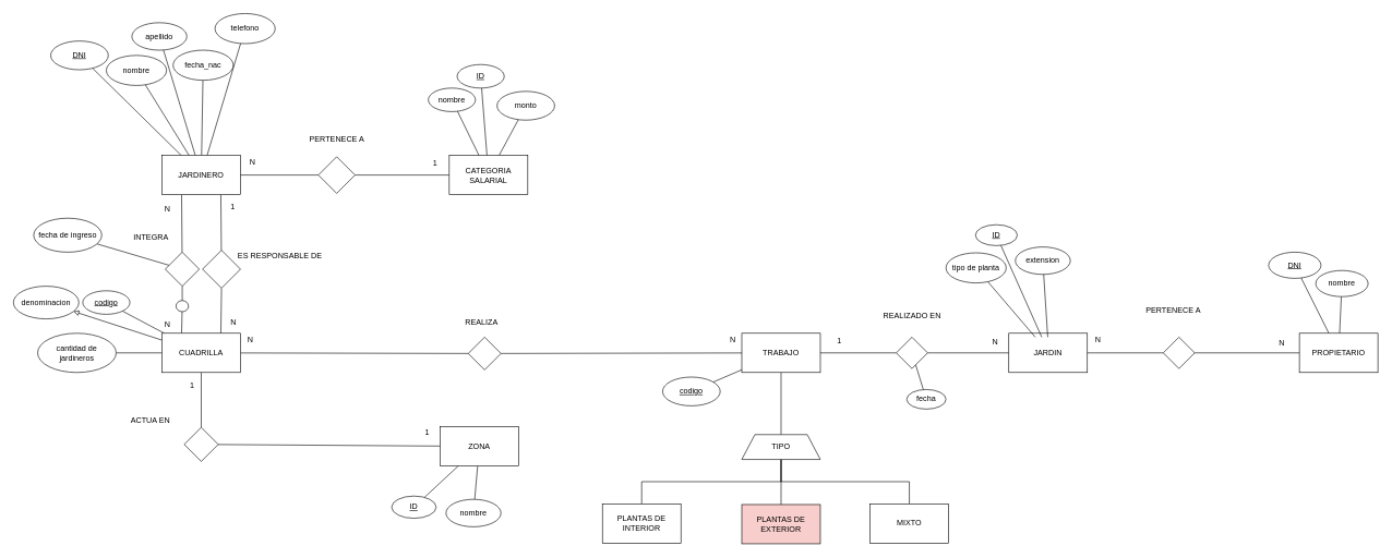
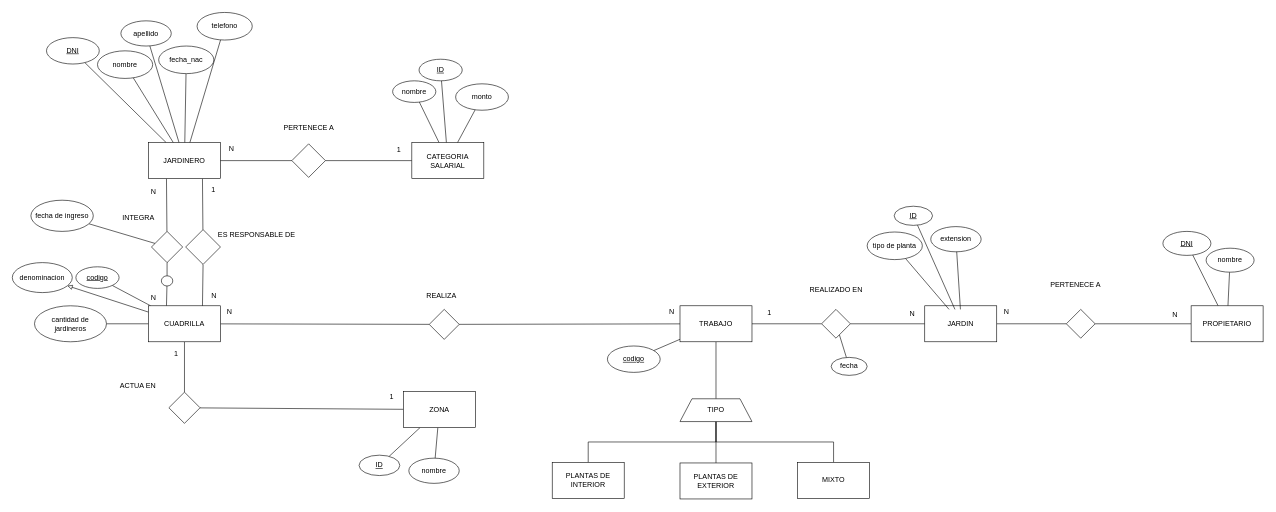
  <mxCell id="0" />
  <mxCell id="1" parent="0" />
  <mxCell id="2" value="" style="rounded=0;orthogonalLoop=1;jettySize=auto;html=1;endArrow=none;endFill=0;" edge="1" parent="1" source="10" target="11"><mxGeometry relative="1" as="geometry" /></mxCell>
  <mxCell id="3" value="" style="edgeStyle=none;rounded=0;orthogonalLoop=1;jettySize=auto;html=1;endArrow=none;endFill=0;" edge="1" parent="1" source="10" target="12"><mxGeometry relative="1" as="geometry" /></mxCell>
  <mxCell id="4" value="" style="edgeStyle=none;rounded=0;orthogonalLoop=1;jettySize=auto;html=1;endArrow=none;endFill=0;" edge="1" parent="1" source="10" target="13"><mxGeometry relative="1" as="geometry" /></mxCell>
  <mxCell id="5" value="" style="edgeStyle=none;rounded=0;orthogonalLoop=1;jettySize=auto;html=1;endArrow=none;endFill=0;" edge="1" parent="1" source="10" target="14"><mxGeometry relative="1" as="geometry" /></mxCell>
  <mxCell id="6" value="" style="edgeStyle=none;rounded=0;orthogonalLoop=1;jettySize=auto;html=1;endArrow=none;endFill=0;" edge="1" parent="1" source="10" target="15"><mxGeometry relative="1" as="geometry" /></mxCell>
  <mxCell id="7" value="" style="edgeStyle=none;rounded=0;orthogonalLoop=1;jettySize=auto;html=1;endArrow=none;endFill=0;startArrow=none;" edge="1" parent="1" source="20" target="19"><mxGeometry relative="1" as="geometry" /></mxCell>
  <mxCell id="8" value="" style="edgeStyle=none;rounded=0;orthogonalLoop=1;jettySize=auto;html=1;endArrow=none;endFill=0;exitX=0.25;exitY=1;exitDx=0;exitDy=0;" edge="1" parent="1" source="10" target="27"><mxGeometry relative="1" as="geometry" /></mxCell>
  <mxCell id="9" style="edgeStyle=none;rounded=0;orthogonalLoop=1;jettySize=auto;html=1;endArrow=none;endFill=0;exitX=0.75;exitY=1;exitDx=0;exitDy=0;" edge="1" parent="1" source="10" target="60"><mxGeometry relative="1" as="geometry"><mxPoint x="337" y="380" as="targetPoint" /><mxPoint x="338" y="317" as="sourcePoint" /></mxGeometry></mxCell>
  <mxCell id="10" value="JARDINERO" style="rounded=0;whiteSpace=wrap;html=1;" vertex="1" parent="1"><mxGeometry x="247" y="237" width="120" height="60" as="geometry" /></mxCell>
  <mxCell id="11" value="DNI" style="ellipse;whiteSpace=wrap;html=1;rounded=0;fontStyle=4" vertex="1" parent="1"><mxGeometry x="77" y="62" width="88" height="44" as="geometry" /></mxCell>
  <mxCell id="12" value="nombre" style="ellipse;whiteSpace=wrap;html=1;rounded=0;" vertex="1" parent="1"><mxGeometry x="162" y="84" width="92" height="46" as="geometry" /></mxCell>
  <mxCell id="13" value="apellido" style="ellipse;whiteSpace=wrap;html=1;rounded=0;" vertex="1" parent="1"><mxGeometry x="201" y="34" width="84" height="42" as="geometry" /></mxCell>
  <mxCell id="14" value="fecha_nac" style="ellipse;whiteSpace=wrap;html=1;rounded=0;" vertex="1" parent="1"><mxGeometry x="264" y="76" width="92" height="46" as="geometry" /></mxCell>
  <mxCell id="15" value="telefono" style="ellipse;whiteSpace=wrap;html=1;rounded=0;" vertex="1" parent="1"><mxGeometry x="328" y="20" width="92" height="46" as="geometry" /></mxCell>
  <mxCell id="16" value="" style="edgeStyle=none;rounded=0;orthogonalLoop=1;jettySize=auto;html=1;endArrow=none;endFill=0;" edge="1" parent="1" source="19" target="23"><mxGeometry relative="1" as="geometry" /></mxCell>
  <mxCell id="17" value="" style="edgeStyle=none;rounded=0;orthogonalLoop=1;jettySize=auto;html=1;endArrow=none;endFill=0;" edge="1" parent="1" source="19" target="24"><mxGeometry relative="1" as="geometry" /></mxCell>
  <mxCell id="18" value="" style="edgeStyle=none;rounded=0;orthogonalLoop=1;jettySize=auto;html=1;endArrow=none;endFill=0;" edge="1" parent="1" source="19" target="77"><mxGeometry relative="1" as="geometry" /></mxCell>
  <mxCell id="19" value="CATEGORIA&lt;br&gt;SALARIAL" style="whiteSpace=wrap;html=1;rounded=0;" vertex="1" parent="1"><mxGeometry x="686" y="237" width="120" height="60" as="geometry" /></mxCell>
  <mxCell id="20" value="" style="rhombus;whiteSpace=wrap;html=1;" vertex="1" parent="1"><mxGeometry x="486" y="239" width="56" height="56" as="geometry" /></mxCell>
  <mxCell id="21" value="" style="edgeStyle=none;rounded=0;orthogonalLoop=1;jettySize=auto;html=1;endArrow=none;endFill=0;" edge="1" parent="1" source="10" target="20"><mxGeometry relative="1" as="geometry"><mxPoint x="367" y="267" as="sourcePoint" /><mxPoint x="686" y="267" as="targetPoint" /></mxGeometry></mxCell>
  <mxCell id="22" value="PERTENECE A" style="text;html=1;align=center;verticalAlign=middle;resizable=0;points=[];autosize=1;strokeColor=none;fillColor=none;" vertex="1" parent="1"><mxGeometry x="467" y="204" width="94" height="18" as="geometry" /></mxCell>
  <mxCell id="23" value="nombre" style="ellipse;whiteSpace=wrap;html=1;rounded=0;" vertex="1" parent="1"><mxGeometry x="654" y="134" width="72" height="36" as="geometry" /></mxCell>
  <mxCell id="24" value="ID" style="ellipse;whiteSpace=wrap;html=1;rounded=0;fontStyle=4" vertex="1" parent="1"><mxGeometry x="698" y="98" width="72" height="36" as="geometry" /></mxCell>
  <mxCell id="25" value="" style="edgeStyle=none;rounded=0;orthogonalLoop=1;jettySize=auto;html=1;endArrow=none;endFill=0;startArrow=none;entryX=0.25;entryY=0;entryDx=0;entryDy=0;" edge="1" parent="1" source="75" target="33"><mxGeometry relative="1" as="geometry"><mxPoint x="273" y="494" as="targetPoint" /></mxGeometry></mxCell>
  <mxCell id="26" value="" style="rounded=0;orthogonalLoop=1;jettySize=auto;html=1;endArrow=none;endFill=0;" edge="1" parent="1" source="27" target="74"><mxGeometry relative="1" as="geometry" /></mxCell>
  <mxCell id="27" value="" style="rhombus;whiteSpace=wrap;html=1;rounded=0;" vertex="1" parent="1"><mxGeometry x="252" y="385" width="52" height="52" as="geometry" /></mxCell>
  <mxCell id="28" value="" style="edgeStyle=none;rounded=0;orthogonalLoop=1;jettySize=auto;html=1;endArrow=none;endFill=0;" edge="1" parent="1" source="33" target="37"><mxGeometry relative="1" as="geometry" /></mxCell>
  <mxCell id="29" value="" style="edgeStyle=none;rounded=0;orthogonalLoop=1;jettySize=auto;html=1;endArrow=block;endFill=0;" edge="1" parent="1" source="33" target="38"><mxGeometry relative="1" as="geometry" /></mxCell>
  <mxCell id="30" value="" style="edgeStyle=none;rounded=0;orthogonalLoop=1;jettySize=auto;html=1;endArrow=none;endFill=0;" edge="1" parent="1" source="33" target="40"><mxGeometry relative="1" as="geometry" /></mxCell>
  <mxCell id="31" value="" style="edgeStyle=none;rounded=0;orthogonalLoop=1;jettySize=auto;html=1;endArrow=none;endFill=0;" edge="1" parent="1" source="33" target="50"><mxGeometry relative="1" as="geometry" /></mxCell>
  <mxCell id="32" value="" style="edgeStyle=none;rounded=0;orthogonalLoop=1;jettySize=auto;html=1;endArrow=none;endFill=0;" edge="1" parent="1" source="33" target="58"><mxGeometry relative="1" as="geometry" /></mxCell>
  <mxCell id="33" value="CUADRILLA" style="whiteSpace=wrap;html=1;rounded=0;" vertex="1" parent="1"><mxGeometry x="247" y="509" width="120" height="60" as="geometry" /></mxCell>
  <mxCell id="34" value="INTEGRA" style="text;html=1;align=center;verticalAlign=middle;resizable=0;points=[];autosize=1;strokeColor=none;fillColor=none;" vertex="1" parent="1"><mxGeometry x="198" y="354" width="63" height="18" as="geometry" /></mxCell>
  <mxCell id="35" value="N" style="text;html=1;align=center;verticalAlign=middle;resizable=0;points=[];autosize=1;strokeColor=none;fillColor=none;" vertex="1" parent="1"><mxGeometry x="375" y="239" width="19" height="18" as="geometry" /></mxCell>
  <mxCell id="36" value="1" style="text;html=1;align=center;verticalAlign=middle;resizable=0;points=[];autosize=1;strokeColor=none;fillColor=none;" vertex="1" parent="1"><mxGeometry x="655" y="240" width="17" height="18" as="geometry" /></mxCell>
  <mxCell id="37" value="codigo" style="ellipse;whiteSpace=wrap;html=1;rounded=0;fontStyle=4" vertex="1" parent="1"><mxGeometry x="126" y="444" width="72" height="36" as="geometry" /></mxCell>
  <mxCell id="38" value="denominacion" style="ellipse;whiteSpace=wrap;html=1;rounded=0;" vertex="1" parent="1"><mxGeometry x="20" y="437" width="100" height="50" as="geometry" /></mxCell>
  <mxCell id="39" value="" style="edgeStyle=none;rounded=0;orthogonalLoop=1;jettySize=auto;html=1;endArrow=none;endFill=0;" edge="1" parent="1" source="40" target="44"><mxGeometry relative="1" as="geometry" /></mxCell>
  <mxCell id="40" value="" style="rhombus;whiteSpace=wrap;html=1;rounded=0;" vertex="1" parent="1"><mxGeometry x="281" y="653" width="52" height="52" as="geometry" /></mxCell>
  <mxCell id="41" value="ACTUA EN" style="text;html=1;align=center;verticalAlign=middle;resizable=0;points=[];autosize=1;strokeColor=none;fillColor=none;" vertex="1" parent="1"><mxGeometry x="194" y="634" width="70" height="18" as="geometry" /></mxCell>
  <mxCell id="42" value="" style="rounded=0;orthogonalLoop=1;jettySize=auto;html=1;endArrow=none;endFill=0;" edge="1" parent="1" source="44" target="69"><mxGeometry relative="1" as="geometry" /></mxCell>
  <mxCell id="43" value="" style="edgeStyle=none;rounded=0;orthogonalLoop=1;jettySize=auto;html=1;endArrow=none;endFill=0;" edge="1" parent="1" source="44" target="70"><mxGeometry relative="1" as="geometry" /></mxCell>
  <mxCell id="44" value="ZONA" style="whiteSpace=wrap;html=1;rounded=0;" vertex="1" parent="1"><mxGeometry x="672" y="652" width="120" height="60" as="geometry" /></mxCell>
  <mxCell id="45" value="N" style="text;html=1;align=center;verticalAlign=middle;resizable=0;points=[];autosize=1;strokeColor=none;fillColor=none;" vertex="1" parent="1"><mxGeometry x="245" y="310" width="19" height="18" as="geometry" /></mxCell>
  <mxCell id="46" value="N" style="text;html=1;align=center;verticalAlign=middle;resizable=0;points=[];autosize=1;strokeColor=none;fillColor=none;" vertex="1" parent="1"><mxGeometry x="245" y="487" width="19" height="18" as="geometry" /></mxCell>
  <mxCell id="47" value="1" style="text;html=1;align=center;verticalAlign=middle;resizable=0;points=[];autosize=1;strokeColor=none;fillColor=none;" vertex="1" parent="1"><mxGeometry x="284" y="580" width="17" height="18" as="geometry" /></mxCell>
  <mxCell id="48" value="1" style="text;html=1;align=center;verticalAlign=middle;resizable=0;points=[];autosize=1;strokeColor=none;fillColor=none;" vertex="1" parent="1"><mxGeometry x="643" y="652" width="17" height="18" as="geometry" /></mxCell>
  <mxCell id="49" value="" style="edgeStyle=none;rounded=0;orthogonalLoop=1;jettySize=auto;html=1;endArrow=none;endFill=0;" edge="1" parent="1" source="50" target="55"><mxGeometry relative="1" as="geometry" /></mxCell>
  <mxCell id="50" value="" style="rhombus;whiteSpace=wrap;html=1;rounded=0;" vertex="1" parent="1"><mxGeometry x="715" y="515" width="50" height="50" as="geometry" /></mxCell>
  <mxCell id="51" value="REALIZA" style="text;html=1;align=center;verticalAlign=middle;resizable=0;points=[];autosize=1;strokeColor=none;fillColor=none;" vertex="1" parent="1"><mxGeometry x="705" y="483" width="60" height="18" as="geometry" /></mxCell>
  <mxCell id="52" style="edgeStyle=none;rounded=0;orthogonalLoop=1;jettySize=auto;html=1;exitX=0.5;exitY=1;exitDx=0;exitDy=0;endArrow=none;endFill=0;" edge="1" parent="1" source="55" target="67"><mxGeometry relative="1" as="geometry"><mxPoint x="1193" y="634" as="targetPoint" /></mxGeometry></mxCell>
  <mxCell id="53" value="" style="edgeStyle=none;rounded=0;orthogonalLoop=1;jettySize=auto;html=1;endArrow=none;endFill=0;" edge="1" parent="1" source="55" target="72"><mxGeometry relative="1" as="geometry" /></mxCell>
  <mxCell id="54" value="" style="edgeStyle=none;rounded=0;orthogonalLoop=1;jettySize=auto;html=1;endArrow=none;endFill=0;" edge="1" parent="1" source="55" target="80"><mxGeometry relative="1" as="geometry" /></mxCell>
  <mxCell id="55" value="TRABAJO" style="whiteSpace=wrap;html=1;rounded=0;" vertex="1" parent="1"><mxGeometry x="1133" y="509" width="120" height="60" as="geometry" /></mxCell>
  <mxCell id="56" value="N" style="text;html=1;align=center;verticalAlign=middle;resizable=0;points=[];autosize=1;strokeColor=none;fillColor=none;" vertex="1" parent="1"><mxGeometry x="1109" y="510" width="19" height="18" as="geometry" /></mxCell>
  <mxCell id="57" value="N" style="text;html=1;align=center;verticalAlign=middle;resizable=0;points=[];autosize=1;strokeColor=none;fillColor=none;" vertex="1" parent="1"><mxGeometry x="372" y="510" width="19" height="18" as="geometry" /></mxCell>
  <mxCell id="58" value="cantidad de jardineros" style="ellipse;whiteSpace=wrap;html=1;rounded=0;" vertex="1" parent="1"><mxGeometry x="57" y="509" width="120" height="60" as="geometry" /></mxCell>
  <mxCell id="59" style="edgeStyle=none;rounded=0;orthogonalLoop=1;jettySize=auto;html=1;exitX=0.5;exitY=1;exitDx=0;exitDy=0;entryX=0.75;entryY=0;entryDx=0;entryDy=0;endArrow=none;endFill=0;" edge="1" parent="1" source="60" target="33"><mxGeometry relative="1" as="geometry" /></mxCell>
  <mxCell id="60" value="" style="rhombus;whiteSpace=wrap;html=1;" vertex="1" parent="1"><mxGeometry x="309" y="382" width="58" height="58" as="geometry" /></mxCell>
  <mxCell id="61" value="ES RESPONSABLE DE" style="text;html=1;align=center;verticalAlign=middle;resizable=0;points=[];autosize=1;strokeColor=none;fillColor=none;" vertex="1" parent="1"><mxGeometry x="357" y="382" width="139" height="18" as="geometry" /></mxCell>
  <mxCell id="62" value="1" style="text;html=1;align=center;verticalAlign=middle;resizable=0;points=[];autosize=1;strokeColor=none;fillColor=none;" vertex="1" parent="1"><mxGeometry x="346" y="306" width="17" height="18" as="geometry" /></mxCell>
  <mxCell id="63" value="N" style="text;html=1;align=center;verticalAlign=middle;resizable=0;points=[];autosize=1;strokeColor=none;fillColor=none;" vertex="1" parent="1"><mxGeometry x="346" y="483" width="19" height="18" as="geometry" /></mxCell>
  <mxCell id="64" style="edgeStyle=orthogonalEdgeStyle;rounded=0;orthogonalLoop=1;jettySize=auto;html=1;exitX=0.5;exitY=1;exitDx=0;exitDy=0;endArrow=none;endFill=0;entryX=0.5;entryY=0;entryDx=0;entryDy=0;" edge="1" parent="1" source="67" target="68"><mxGeometry relative="1" as="geometry"><mxPoint x="872" y="772" as="targetPoint" /></mxGeometry></mxCell>
  <mxCell id="65" value="" style="edgeStyle=none;rounded=0;orthogonalLoop=1;jettySize=auto;html=1;endArrow=none;endFill=0;" edge="1" parent="1" source="67" target="71"><mxGeometry relative="1" as="geometry" /></mxCell>
  <mxCell id="66" value="" style="edgeStyle=orthogonalEdgeStyle;rounded=0;orthogonalLoop=1;jettySize=auto;html=1;endArrow=none;endFill=0;exitX=0.5;exitY=1;exitDx=0;exitDy=0;" edge="1" parent="1" source="67" target="73"><mxGeometry relative="1" as="geometry" /></mxCell>
  <mxCell id="67" value="TIPO" style="shape=trapezoid;perimeter=trapezoidPerimeter;whiteSpace=wrap;html=1;fixedSize=1;" vertex="1" parent="1"><mxGeometry x="1133" y="664" width="120" height="38" as="geometry" /></mxCell>
  <mxCell id="68" value="PLANTAS DE INTERIOR" style="rounded=0;whiteSpace=wrap;html=1;" vertex="1" parent="1"><mxGeometry x="920" y="770" width="120" height="60" as="geometry" /></mxCell>
  <mxCell id="69" value="ID" style="ellipse;whiteSpace=wrap;html=1;rounded=0;fontStyle=4" vertex="1" parent="1"><mxGeometry x="598" y="758" width="68" height="34" as="geometry" /></mxCell>
  <mxCell id="70" value="nombre" style="ellipse;whiteSpace=wrap;html=1;rounded=0;" vertex="1" parent="1"><mxGeometry x="681" y="763" width="84" height="42" as="geometry" /></mxCell>
- <mxCell id="71" value="PLANTAS DE EXTERIOR" style="whiteSpace=wrap;html=1;fillColor=#f8cecc;" vertex="1" parent="1"><mxGeometry x="1133" y="771" width="120" height="60" as="geometry" /></mxCell>
+ <mxCell id="71" value="PLANTAS DE EXTERIOR" style="whiteSpace=wrap;html=1;" vertex="1" parent="1"><mxGeometry x="1133" y="771" width="120" height="60" as="geometry" /></mxCell>
  <mxCell id="72" value="codigo" style="ellipse;whiteSpace=wrap;html=1;rounded=0;fontStyle=4" vertex="1" parent="1"><mxGeometry x="1012" y="576" width="88" height="44" as="geometry" /></mxCell>
  <mxCell id="73" value="MIXTO" style="whiteSpace=wrap;html=1;" vertex="1" parent="1"><mxGeometry x="1329" y="770" width="120" height="60" as="geometry" /></mxCell>
  <mxCell id="74" value="fecha de ingreso" style="ellipse;whiteSpace=wrap;html=1;rounded=0;" vertex="1" parent="1"><mxGeometry x="51" y="333" width="104" height="52" as="geometry" /></mxCell>
  <mxCell id="75" value="" style="ellipse;whiteSpace=wrap;html=1;" vertex="1" parent="1"><mxGeometry x="268.5" y="459" width="19" height="17" as="geometry" /></mxCell>
  <mxCell id="76" value="" style="edgeStyle=none;rounded=0;orthogonalLoop=1;jettySize=auto;html=1;endArrow=none;endFill=0;entryX=0.5;entryY=0;entryDx=0;entryDy=0;" edge="1" parent="1" source="27" target="75"><mxGeometry relative="1" as="geometry"><mxPoint x="277.737" y="436.737" as="sourcePoint" /><mxPoint x="276" y="461" as="targetPoint" /></mxGeometry></mxCell>
  <mxCell id="77" value="monto" style="ellipse;whiteSpace=wrap;html=1;rounded=0;" vertex="1" parent="1"><mxGeometry x="759" y="139" width="88" height="44" as="geometry" /></mxCell>
  <mxCell id="78" value="" style="edgeStyle=none;rounded=0;orthogonalLoop=1;jettySize=auto;html=1;endArrow=none;endFill=0;" edge="1" parent="1" source="80" target="83"><mxGeometry relative="1" as="geometry" /></mxCell>
  <mxCell id="79" value="" style="edgeStyle=none;rounded=0;orthogonalLoop=1;jettySize=auto;html=1;endArrow=none;endFill=0;" edge="1" parent="1" source="80" target="102"><mxGeometry relative="1" as="geometry" /></mxCell>
  <mxCell id="80" value="" style="rhombus;whiteSpace=wrap;html=1;rounded=0;" vertex="1" parent="1"><mxGeometry x="1369" y="515" width="48" height="48" as="geometry" /></mxCell>
  <mxCell id="81" value="REALIZADO EN" style="text;html=1;align=center;verticalAlign=middle;resizable=0;points=[];autosize=1;strokeColor=none;fillColor=none;" vertex="1" parent="1"><mxGeometry x="1344" y="474" width="98" height="18" as="geometry" /></mxCell>
  <mxCell id="82" value="" style="edgeStyle=none;rounded=0;orthogonalLoop=1;jettySize=auto;html=1;endArrow=none;endFill=0;" edge="1" parent="1" source="83" target="85"><mxGeometry relative="1" as="geometry" /></mxCell>
  <mxCell id="83" value="JARDIN" style="whiteSpace=wrap;html=1;rounded=0;" vertex="1" parent="1"><mxGeometry x="1541" y="509" width="120" height="60" as="geometry" /></mxCell>
  <mxCell id="84" value="" style="edgeStyle=none;rounded=0;orthogonalLoop=1;jettySize=auto;html=1;endArrow=none;endFill=0;" edge="1" parent="1" source="85" target="89"><mxGeometry relative="1" as="geometry" /></mxCell>
  <mxCell id="85" value="" style="rhombus;whiteSpace=wrap;html=1;rounded=0;" vertex="1" parent="1"><mxGeometry x="1777" y="515" width="48" height="48" as="geometry" /></mxCell>
  <mxCell id="86" value="PERTENECE A" style="text;html=1;align=center;verticalAlign=middle;resizable=0;points=[];autosize=1;strokeColor=none;fillColor=none;" vertex="1" parent="1"><mxGeometry x="1745" y="465" width="94" height="18" as="geometry" /></mxCell>
  <mxCell id="87" value="" style="edgeStyle=none;rounded=0;orthogonalLoop=1;jettySize=auto;html=1;endArrow=none;endFill=0;" edge="1" parent="1" source="89" target="93"><mxGeometry relative="1" as="geometry" /></mxCell>
  <mxCell id="88" value="" style="edgeStyle=none;rounded=0;orthogonalLoop=1;jettySize=auto;html=1;endArrow=none;endFill=0;" edge="1" parent="1" source="89" target="94"><mxGeometry relative="1" as="geometry" /></mxCell>
  <mxCell id="89" value="PROPIETARIO" style="whiteSpace=wrap;html=1;rounded=0;" vertex="1" parent="1"><mxGeometry x="1985" y="509" width="120" height="60" as="geometry" /></mxCell>
  <mxCell id="90" value="" style="edgeStyle=none;rounded=0;orthogonalLoop=1;jettySize=auto;html=1;endArrow=none;endFill=0;" edge="1" parent="1" target="95"><mxGeometry relative="1" as="geometry"><mxPoint x="1581.508" y="515" as="sourcePoint" /></mxGeometry></mxCell>
  <mxCell id="91" value="" style="edgeStyle=none;rounded=0;orthogonalLoop=1;jettySize=auto;html=1;endArrow=none;endFill=0;" edge="1" parent="1" target="96"><mxGeometry relative="1" as="geometry"><mxPoint x="1591.333" y="515" as="sourcePoint" /></mxGeometry></mxCell>
  <mxCell id="92" value="" style="edgeStyle=none;rounded=0;orthogonalLoop=1;jettySize=auto;html=1;endArrow=none;endFill=0;" edge="1" parent="1" target="97"><mxGeometry relative="1" as="geometry"><mxPoint x="1600.468" y="515" as="sourcePoint" /></mxGeometry></mxCell>
  <mxCell id="93" value="DNI" style="ellipse;whiteSpace=wrap;html=1;rounded=0;fontStyle=4" vertex="1" parent="1"><mxGeometry x="1938" y="385" width="80" height="40" as="geometry" /></mxCell>
  <mxCell id="94" value="nombre" style="ellipse;whiteSpace=wrap;html=1;rounded=0;" vertex="1" parent="1"><mxGeometry x="2010" y="413" width="80" height="40" as="geometry" /></mxCell>
  <mxCell id="95" value="tipo de planta" style="ellipse;whiteSpace=wrap;html=1;fillColor=none;rounded=0;" vertex="1" parent="1"><mxGeometry x="1445" y="386" width="92" height="46" as="geometry" /></mxCell>
  <mxCell id="96" value="ID" style="ellipse;whiteSpace=wrap;html=1;fillColor=none;rounded=0;fontStyle=4" vertex="1" parent="1"><mxGeometry x="1490" y="343" width="64" height="32" as="geometry" /></mxCell>
  <mxCell id="97" value="extension" style="ellipse;whiteSpace=wrap;html=1;fillColor=none;rounded=0;" vertex="1" parent="1"><mxGeometry x="1551" y="377" width="84" height="42" as="geometry" /></mxCell>
  <mxCell id="98" value="N" style="text;html=1;align=center;verticalAlign=middle;resizable=0;points=[];autosize=1;strokeColor=none;fillColor=none;" vertex="1" parent="1"><mxGeometry x="1667" y="511" width="19" height="18" as="geometry" /></mxCell>
  <mxCell id="99" value="N" style="text;html=1;align=center;verticalAlign=middle;resizable=0;points=[];autosize=1;strokeColor=none;fillColor=none;" vertex="1" parent="1"><mxGeometry x="1948" y="515" width="19" height="18" as="geometry" /></mxCell>
  <mxCell id="100" value="1" style="text;html=1;align=center;verticalAlign=middle;resizable=0;points=[];autosize=1;strokeColor=none;fillColor=none;" vertex="1" parent="1"><mxGeometry x="1273" y="512" width="17" height="18" as="geometry" /></mxCell>
  <mxCell id="101" value="N" style="text;html=1;align=center;verticalAlign=middle;resizable=0;points=[];autosize=1;strokeColor=none;fillColor=none;" vertex="1" parent="1"><mxGeometry x="1510" y="513" width="19" height="18" as="geometry" /></mxCell>
  <mxCell id="102" value="fecha" style="ellipse;whiteSpace=wrap;html=1;rounded=0;" vertex="1" parent="1"><mxGeometry x="1385" y="595" width="60" height="30" as="geometry" /></mxCell>
